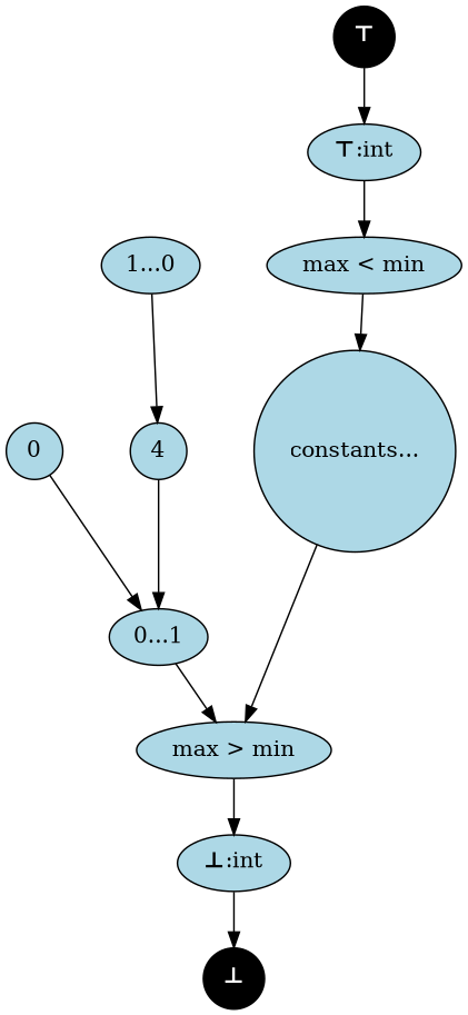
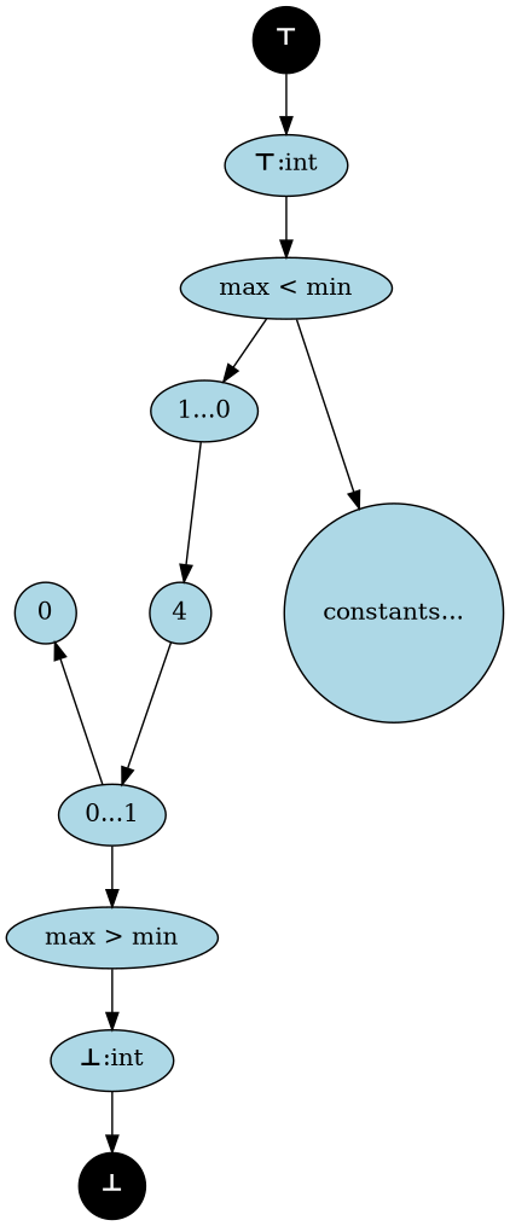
  digraph {
    compound=true
    nodesep=0.6
    splines=false
    node [fillcolor=lightblue shape=oval style=filled]
    n1 [fillcolor=black fontcolor=white label=<<B>⊤</B >> shape=circle]
    n2 [label=<<B>⊤</B >:int>]
    n3 [label="constants..." shape=circle]
    n4 [label=0 shape=circle]
    n5 [label=4 shape=circle]
    n6 [label=<<B>⊥</B>:int>]
    n7 [fillcolor=black fontcolor=white label=<<B>⊥</B>> shape=circle]
    n8 [label="max < min"]
    n9 [label="max > min"]
    n10 [label="0...1"]
    n11 [label="1...0"]
    subgraph sub_1 {
      rank=same
      n1
    }
    subgraph sub_2 {
      rank=same
      n2
    }
    subgraph sub_3 {
      rank=same
      n3
      n4
      n5
    }
    subgraph sub_4 {
      rank=same
      n6
    }
    subgraph sub_5 {
      rank=same
      n7
    }
    n1 -> n2
    n2 -> n8
-   n3 -> n9
    n4 -> n5 [style=invis]
-   n4 -> n10
+   n10 -> n4
    n5 -> n3 [style=invis]
    n5 -> n10
    n6 -> n7
    n8 -> n3
+   n8 -> n11
    n9 -> n6
    n10 -> n9
    n11 -> n5
  }
